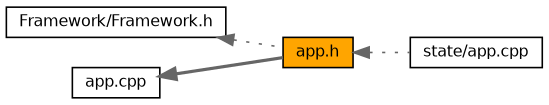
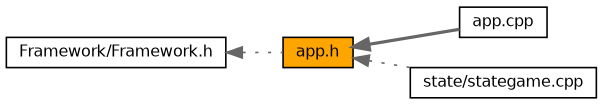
  digraph {
    rankdir=LR
    node [color=black fillcolor=white fontname=Helvetica fontsize=10 shape=record style=filled]
    edge [color=gray40 dir=back fontname=Helvetica fontsize=10 labelfontname=Helvetica labelfontsize=10 style=dotted]
    n1 [fontcolor=black height=0.2 label="Framework/Framework.h" width=0.4]
    n2 [fillcolor=orange height=0.2 label="app.h" width=0.4]
    n3 [height=0.2 label="app.cpp" width=0.4]
-   n4 [height=0.2 label="state/app.cpp" width=0.4]
+   n4 [height=0.2 label="state/stategame.cpp" width=0.4]
    n1 -> n2
-   n3 -> n2 [style=bold]
+   n2 -> n3 [style=bold]
    n2 -> n4
  }
